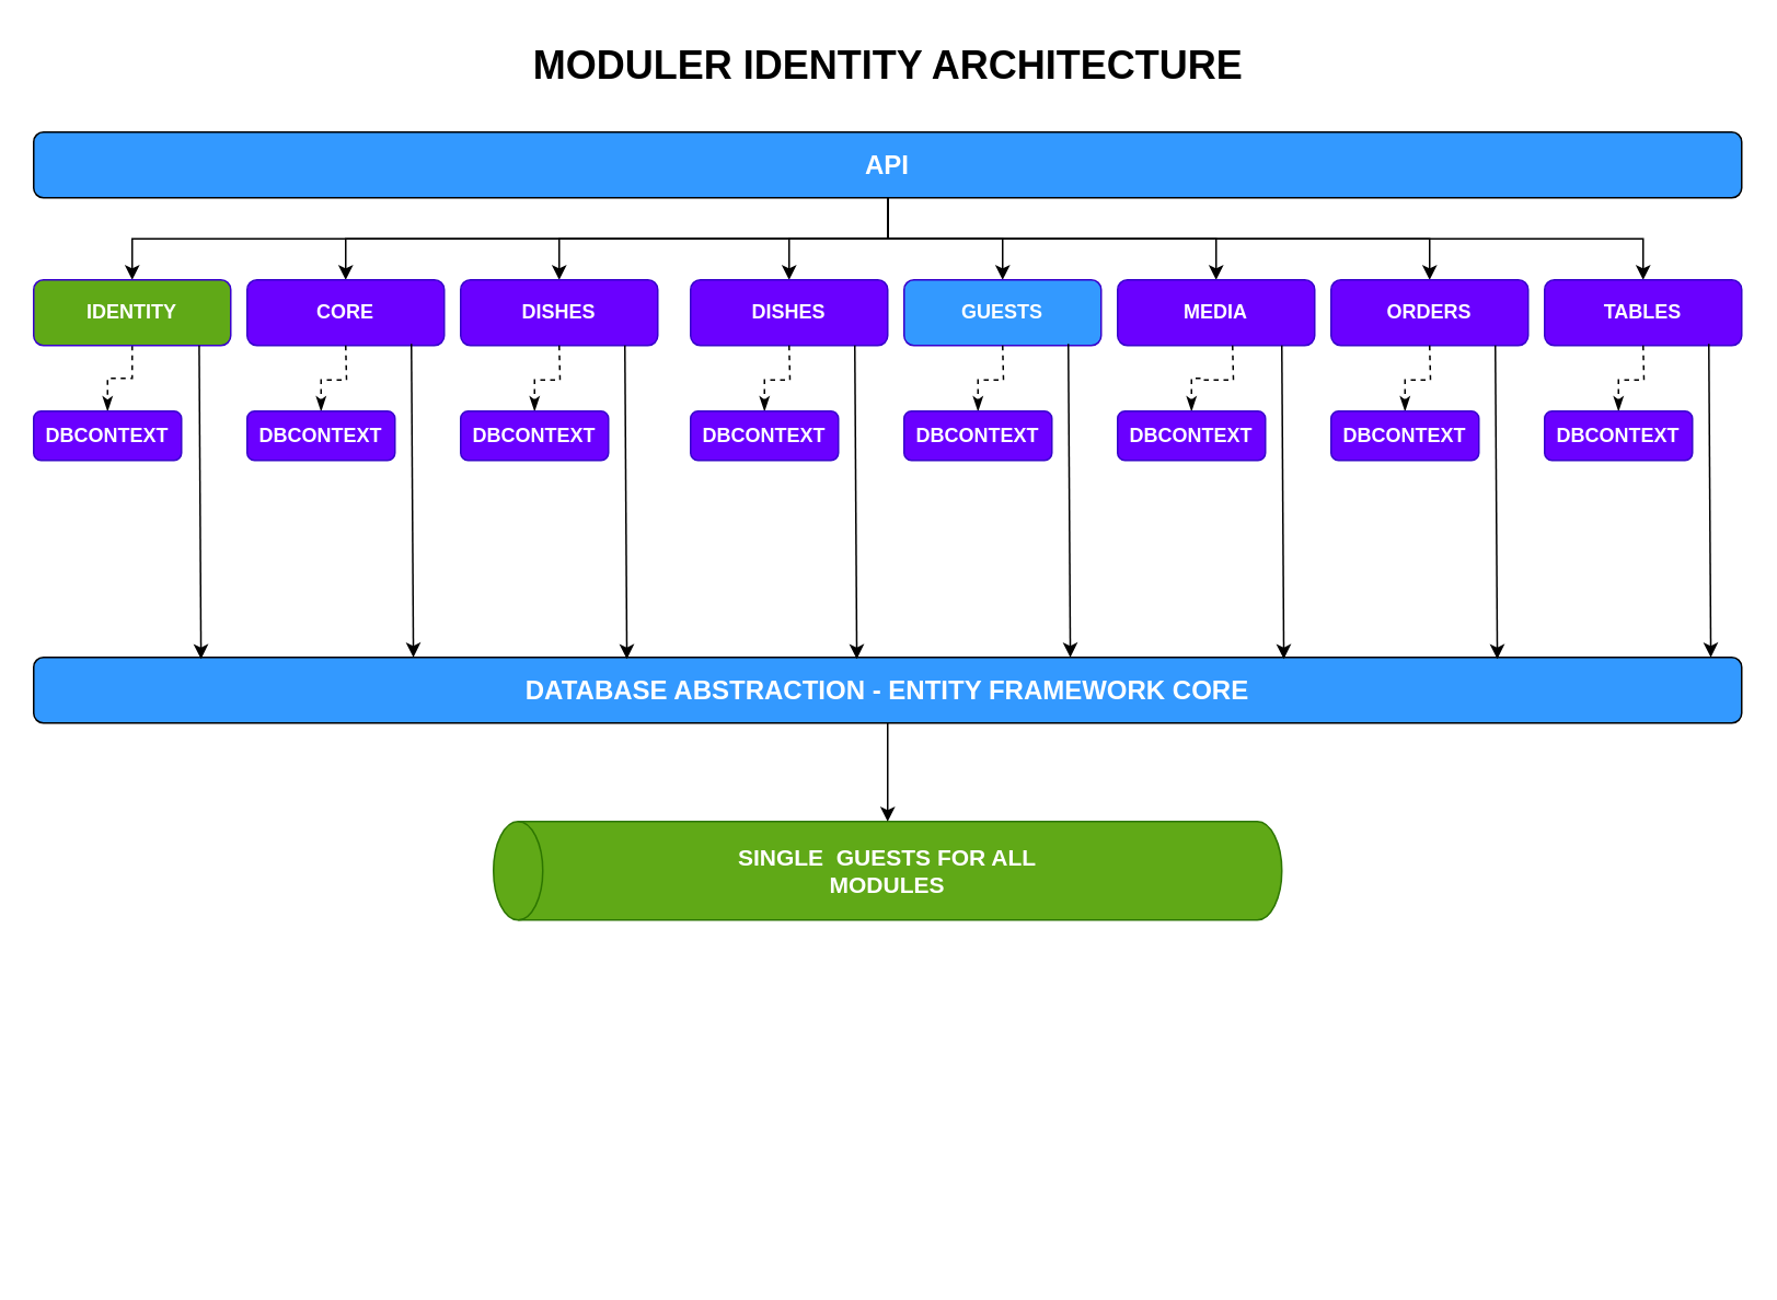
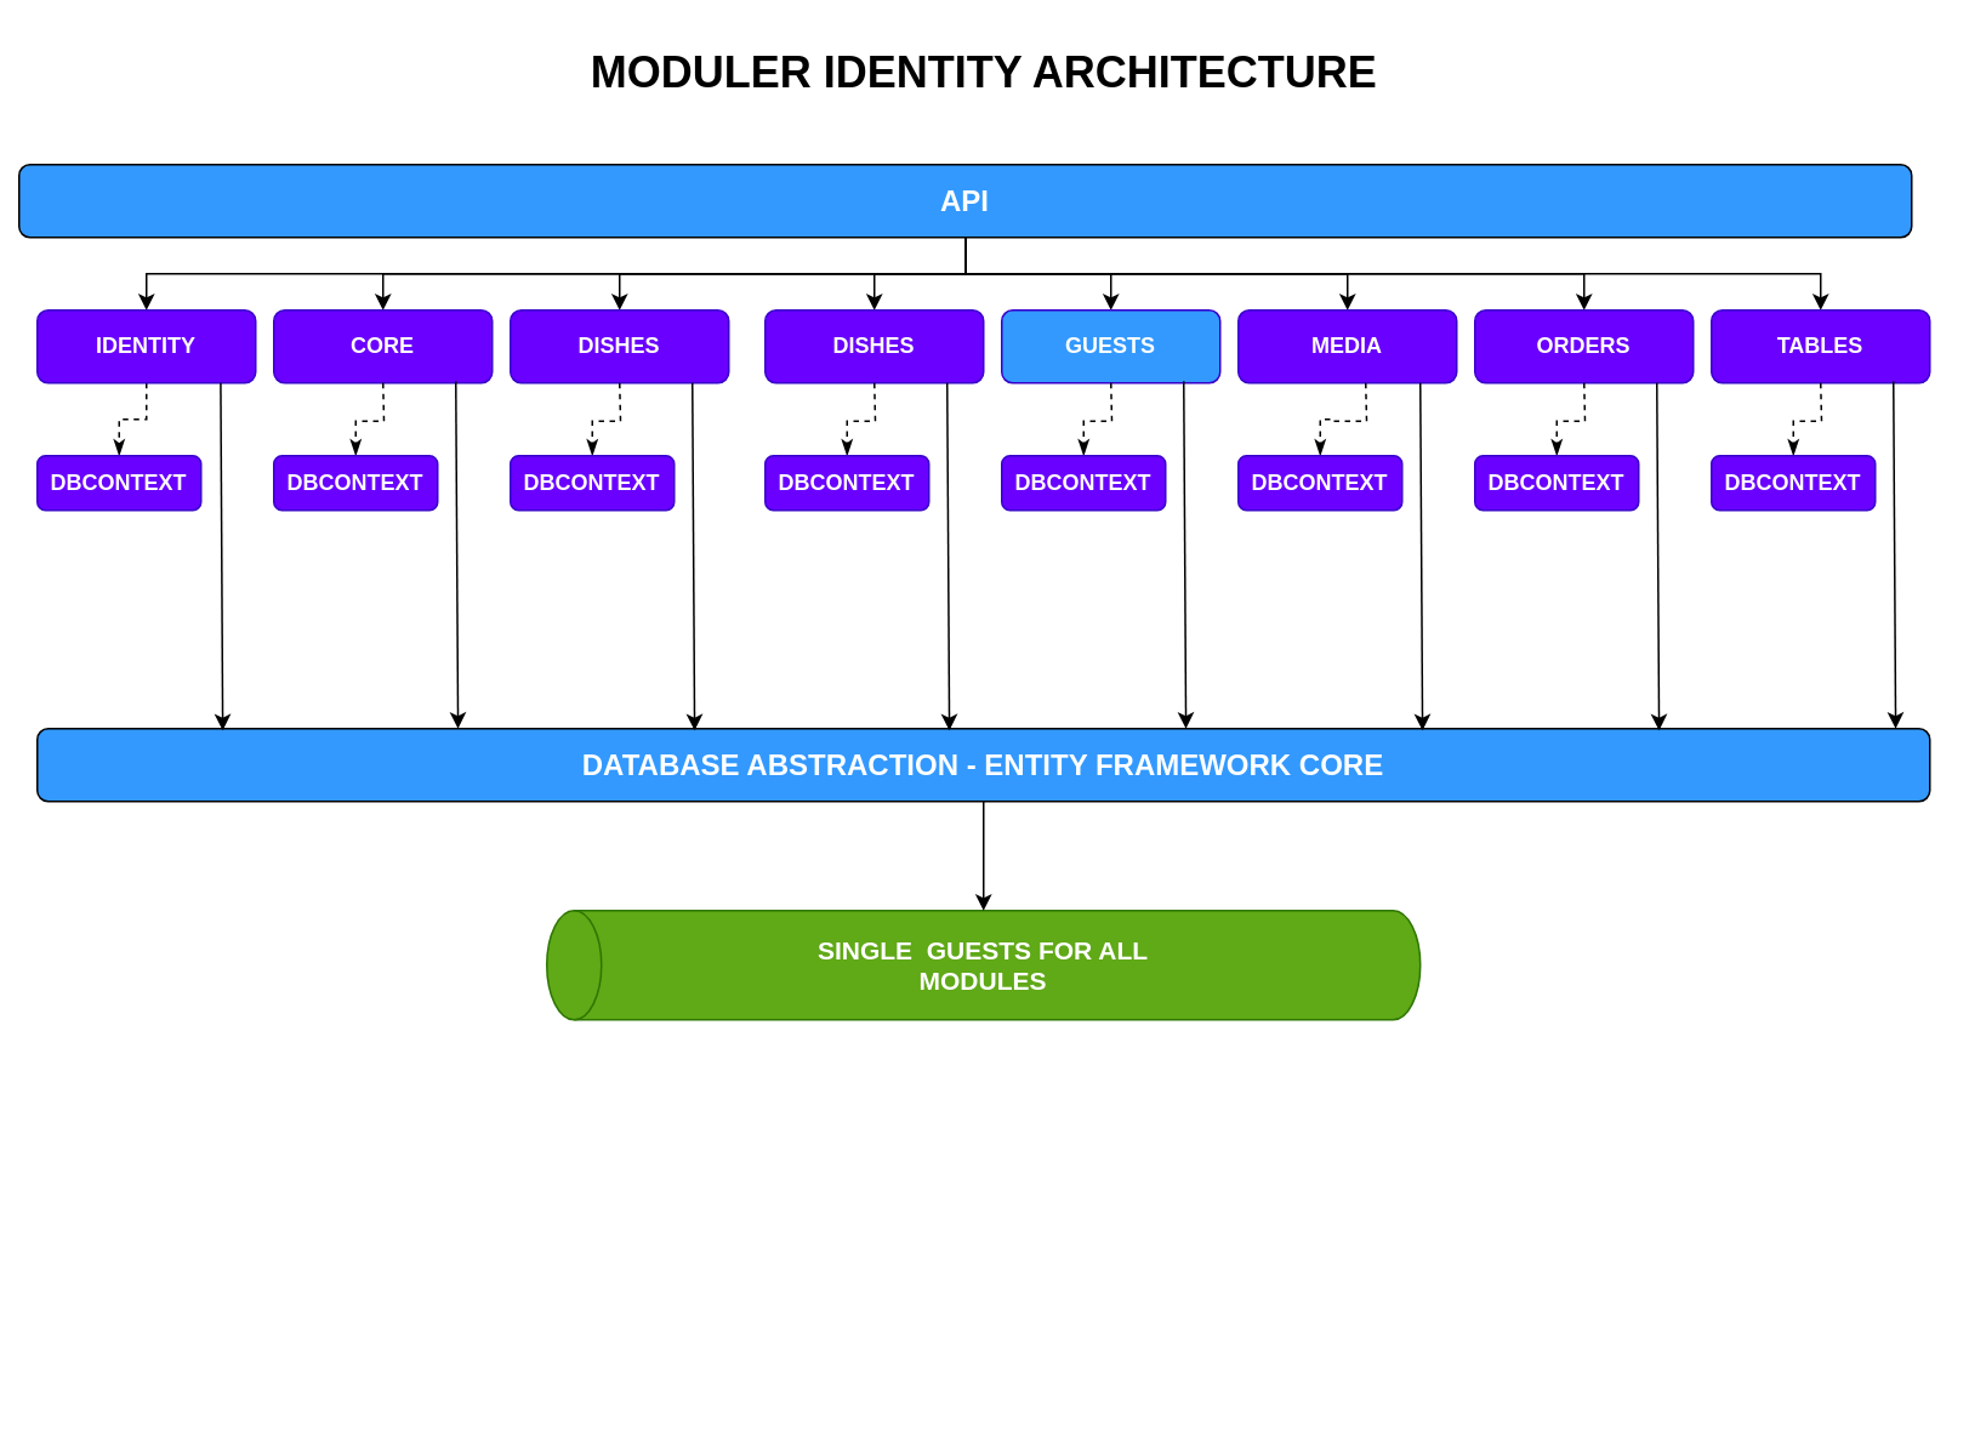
  <mxCell id="0" />
  <mxCell id="1" parent="0" />
  <mxCell id="2" style="edgeStyle=orthogonalEdgeStyle;rounded=0;orthogonalLoop=1;jettySize=auto;html=1;exitX=0.5;exitY=1;exitDx=0;exitDy=0;" edge="1" parent="1" source="10" target="15"><mxGeometry relative="1" as="geometry" /></mxCell>
  <mxCell id="3" style="edgeStyle=orthogonalEdgeStyle;rounded=0;orthogonalLoop=1;jettySize=auto;html=1;entryX=0.5;entryY=0;entryDx=0;entryDy=0;" edge="1" parent="1" source="10" target="16"><mxGeometry relative="1" as="geometry" /></mxCell>
  <mxCell id="4" style="edgeStyle=orthogonalEdgeStyle;rounded=0;orthogonalLoop=1;jettySize=auto;html=1;entryX=0.5;entryY=0;entryDx=0;entryDy=0;" edge="1" parent="1" source="10" target="14"><mxGeometry relative="1" as="geometry" /></mxCell>
  <mxCell id="5" style="edgeStyle=orthogonalEdgeStyle;rounded=0;orthogonalLoop=1;jettySize=auto;html=1;" edge="1" parent="1" source="10" target="13"><mxGeometry relative="1" as="geometry" /></mxCell>
  <mxCell id="6" style="edgeStyle=orthogonalEdgeStyle;rounded=0;orthogonalLoop=1;jettySize=auto;html=1;" edge="1" parent="1" source="10" target="12"><mxGeometry relative="1" as="geometry" /></mxCell>
  <mxCell id="7" style="edgeStyle=orthogonalEdgeStyle;rounded=0;orthogonalLoop=1;jettySize=auto;html=1;entryX=0.5;entryY=0;entryDx=0;entryDy=0;" edge="1" parent="1" source="10" target="17"><mxGeometry relative="1" as="geometry" /></mxCell>
  <mxCell id="8" style="edgeStyle=orthogonalEdgeStyle;rounded=0;orthogonalLoop=1;jettySize=auto;html=1;entryX=0.5;entryY=0;entryDx=0;entryDy=0;" edge="1" parent="1" source="10" target="18"><mxGeometry relative="1" as="geometry" /></mxCell>
  <mxCell id="9" style="edgeStyle=orthogonalEdgeStyle;rounded=0;orthogonalLoop=1;jettySize=auto;html=1;entryX=0.5;entryY=0;entryDx=0;entryDy=0;" edge="1" parent="1" source="10" target="19"><mxGeometry relative="1" as="geometry" /></mxCell>
- <mxCell id="10" value="&lt;font color=&quot;#ffffff&quot; style=&quot;font-size: 16px;&quot;&gt;&lt;b&gt;API&lt;/b&gt;&lt;/font&gt;" style="rounded=1;whiteSpace=wrap;html=1;fillColor=#3399FF;" vertex="1" parent="1"><mxGeometry x="20" y="80" width="1040" height="40" as="geometry" /></mxCell>
+ <mxCell id="10" value="&lt;font color=&quot;#ffffff&quot; style=&quot;font-size: 16px;&quot;&gt;&lt;b&gt;API&lt;/b&gt;&lt;/font&gt;" style="rounded=1;whiteSpace=wrap;html=1;fillColor=#3399FF;" vertex="1" parent="1"><mxGeometry x="10" y="90" width="1040" height="40" as="geometry" /></mxCell>
  <mxCell id="11" style="rounded=0;orthogonalLoop=1;jettySize=auto;html=1;entryX=0.5;entryY=0;entryDx=0;entryDy=0;dashed=1;endArrow=classicThin;endFill=1;edgeStyle=orthogonalEdgeStyle;" edge="1" parent="1" source="12" target="20"><mxGeometry relative="1" as="geometry" /></mxCell>
- <mxCell id="12" value="&lt;b&gt;&lt;font color=&quot;#ffffff&quot;&gt;IDENTITY&lt;/font&gt;&lt;/b&gt;" style="rounded=1;whiteSpace=wrap;html=1;fillColor=#60a917;strokeColor=#3700CC;fontColor=#ffffff;" vertex="1" parent="1"><mxGeometry x="20" y="170" width="120" height="40" as="geometry" /></mxCell>
+ <mxCell id="12" value="&lt;b&gt;&lt;font color=&quot;#ffffff&quot;&gt;IDENTITY&lt;/font&gt;&lt;/b&gt;" style="rounded=1;whiteSpace=wrap;html=1;fillColor=#6a00ff;strokeColor=#3700CC;fontColor=#ffffff;" vertex="1" parent="1"><mxGeometry x="20" y="170" width="120" height="40" as="geometry" /></mxCell>
  <mxCell id="13" value="&lt;b&gt;CORE&lt;/b&gt;" style="rounded=1;whiteSpace=wrap;html=1;fillColor=#6a00ff;strokeColor=#3700CC;fontColor=#ffffff;" vertex="1" parent="1"><mxGeometry x="150" y="170" width="120" height="40" as="geometry" /></mxCell>
  <mxCell id="14" value="&lt;b&gt;DISHES&lt;/b&gt;" style="rounded=1;whiteSpace=wrap;html=1;fillColor=#6a00ff;strokeColor=#3700CC;fontColor=#ffffff;" vertex="1" parent="1"><mxGeometry x="280" y="170" width="120" height="40" as="geometry" /></mxCell>
  <mxCell id="15" value="&lt;b&gt;DISHES&lt;/b&gt;" style="rounded=1;whiteSpace=wrap;html=1;fillColor=#6a00ff;strokeColor=#3700CC;fontColor=#ffffff;" vertex="1" parent="1"><mxGeometry x="420" y="170" width="120" height="40" as="geometry" /></mxCell>
  <mxCell id="16" value="&lt;b&gt;GUESTS&lt;/b&gt;" style="rounded=1;whiteSpace=wrap;html=1;fillColor=#3399ff;strokeColor=#3700CC;fontColor=#ffffff;" vertex="1" parent="1"><mxGeometry x="550" y="170" width="120" height="40" as="geometry" /></mxCell>
  <mxCell id="17" value="&lt;b&gt;MEDIA&lt;/b&gt;" style="rounded=1;whiteSpace=wrap;html=1;fillColor=#6a00ff;strokeColor=#3700CC;fontColor=#ffffff;" vertex="1" parent="1"><mxGeometry x="680" y="170" width="120" height="40" as="geometry" /></mxCell>
  <mxCell id="18" value="&lt;b&gt;ORDERS&lt;/b&gt;" style="rounded=1;whiteSpace=wrap;html=1;fillColor=#6a00ff;strokeColor=#3700CC;fontColor=#ffffff;" vertex="1" parent="1"><mxGeometry x="810" y="170" width="120" height="40" as="geometry" /></mxCell>
  <mxCell id="19" value="&lt;b&gt;TABLES&lt;/b&gt;" style="rounded=1;whiteSpace=wrap;html=1;fillColor=#6a00ff;strokeColor=#3700CC;fontColor=#ffffff;" vertex="1" parent="1"><mxGeometry x="940" y="170" width="120" height="40" as="geometry" /></mxCell>
  <mxCell id="20" value="&lt;b&gt;DBCONTEXT&lt;/b&gt;" style="rounded=1;whiteSpace=wrap;html=1;fillColor=#6a00ff;fontColor=#ffffff;strokeColor=#3700CC;" vertex="1" parent="1"><mxGeometry x="20" y="250" width="90" height="30" as="geometry" /></mxCell>
  <mxCell id="21" style="rounded=0;orthogonalLoop=1;jettySize=auto;html=1;entryX=0.5;entryY=0;entryDx=0;entryDy=0;dashed=1;endArrow=classicThin;endFill=1;edgeStyle=orthogonalEdgeStyle;" edge="1" target="22" parent="1"><mxGeometry relative="1" as="geometry"><mxPoint x="210" y="210" as="sourcePoint" /></mxGeometry></mxCell>
  <mxCell id="22" value="&lt;b&gt;DBCONTEXT&lt;/b&gt;" style="rounded=1;whiteSpace=wrap;html=1;fillColor=#6a00ff;fontColor=#ffffff;strokeColor=#3700CC;" vertex="1" parent="1"><mxGeometry x="150" y="250" width="90" height="30" as="geometry" /></mxCell>
  <mxCell id="23" style="rounded=0;orthogonalLoop=1;jettySize=auto;html=1;entryX=0.5;entryY=0;entryDx=0;entryDy=0;dashed=1;endArrow=classicThin;endFill=1;edgeStyle=orthogonalEdgeStyle;" edge="1" target="24" parent="1"><mxGeometry relative="1" as="geometry"><mxPoint x="340" y="210" as="sourcePoint" /></mxGeometry></mxCell>
  <mxCell id="24" value="&lt;b&gt;DBCONTEXT&lt;/b&gt;" style="rounded=1;whiteSpace=wrap;html=1;fillColor=#6a00ff;fontColor=#ffffff;strokeColor=#3700CC;" vertex="1" parent="1"><mxGeometry x="280" y="250" width="90" height="30" as="geometry" /></mxCell>
  <mxCell id="25" style="rounded=0;orthogonalLoop=1;jettySize=auto;html=1;entryX=0.5;entryY=0;entryDx=0;entryDy=0;dashed=1;endArrow=classicThin;endFill=1;edgeStyle=orthogonalEdgeStyle;" edge="1" target="26" parent="1"><mxGeometry relative="1" as="geometry"><mxPoint x="480" y="210" as="sourcePoint" /></mxGeometry></mxCell>
  <mxCell id="26" value="&lt;b&gt;DBCONTEXT&lt;/b&gt;" style="rounded=1;whiteSpace=wrap;html=1;fillColor=#6a00ff;fontColor=#ffffff;strokeColor=#3700CC;" vertex="1" parent="1"><mxGeometry x="420" y="250" width="90" height="30" as="geometry" /></mxCell>
  <mxCell id="27" style="rounded=0;orthogonalLoop=1;jettySize=auto;html=1;entryX=0.5;entryY=0;entryDx=0;entryDy=0;dashed=1;endArrow=classicThin;endFill=1;edgeStyle=orthogonalEdgeStyle;" edge="1" target="28" parent="1"><mxGeometry relative="1" as="geometry"><mxPoint x="610" y="210" as="sourcePoint" /></mxGeometry></mxCell>
  <mxCell id="28" value="&lt;b&gt;DBCONTEXT&lt;/b&gt;" style="rounded=1;whiteSpace=wrap;html=1;fillColor=#6a00ff;fontColor=#ffffff;strokeColor=#3700CC;" vertex="1" parent="1"><mxGeometry x="550" y="250" width="90" height="30" as="geometry" /></mxCell>
  <mxCell id="29" style="rounded=0;orthogonalLoop=1;jettySize=auto;html=1;entryX=0.5;entryY=0;entryDx=0;entryDy=0;dashed=1;endArrow=classicThin;endFill=1;edgeStyle=orthogonalEdgeStyle;" edge="1" target="30" parent="1"><mxGeometry relative="1" as="geometry"><mxPoint x="750" y="210" as="sourcePoint" /></mxGeometry></mxCell>
  <mxCell id="30" value="&lt;b&gt;DBCONTEXT&lt;/b&gt;" style="rounded=1;whiteSpace=wrap;html=1;fillColor=#6a00ff;fontColor=#ffffff;strokeColor=#3700CC;" vertex="1" parent="1"><mxGeometry x="680" y="250" width="90" height="30" as="geometry" /></mxCell>
  <mxCell id="31" style="rounded=0;orthogonalLoop=1;jettySize=auto;html=1;entryX=0.5;entryY=0;entryDx=0;entryDy=0;dashed=1;endArrow=classicThin;endFill=1;edgeStyle=orthogonalEdgeStyle;" edge="1" target="32" parent="1"><mxGeometry relative="1" as="geometry"><mxPoint x="870" y="210" as="sourcePoint" /></mxGeometry></mxCell>
  <mxCell id="32" value="&lt;b&gt;DBCONTEXT&lt;/b&gt;" style="rounded=1;whiteSpace=wrap;html=1;fillColor=#6a00ff;fontColor=#ffffff;strokeColor=#3700CC;" vertex="1" parent="1"><mxGeometry x="810" y="250" width="90" height="30" as="geometry" /></mxCell>
  <mxCell id="33" style="rounded=0;orthogonalLoop=1;jettySize=auto;html=1;entryX=0.5;entryY=0;entryDx=0;entryDy=0;dashed=1;endArrow=classicThin;endFill=1;edgeStyle=orthogonalEdgeStyle;" edge="1" target="34" parent="1"><mxGeometry relative="1" as="geometry"><mxPoint x="1000" y="210" as="sourcePoint" /></mxGeometry></mxCell>
  <mxCell id="34" value="&lt;b&gt;DBCONTEXT&lt;/b&gt;" style="rounded=1;whiteSpace=wrap;html=1;fillColor=#6a00ff;fontColor=#ffffff;strokeColor=#3700CC;" vertex="1" parent="1"><mxGeometry x="940" y="250" width="90" height="30" as="geometry" /></mxCell>
  <mxCell id="35" value="&lt;font color=&quot;#ffffff&quot; style=&quot;font-size: 16px;&quot;&gt;&lt;b&gt;DATABASE ABSTRACTION - ENTITY FRAMEWORK CORE&lt;/b&gt;&lt;/font&gt;" style="rounded=1;whiteSpace=wrap;html=1;fillColor=#3399FF;" vertex="1" parent="1"><mxGeometry x="20" y="400" width="1040" height="40" as="geometry" /></mxCell>
  <mxCell id="36" style="rounded=0;orthogonalLoop=1;jettySize=auto;html=1;entryX=0.098;entryY=0.025;entryDx=0;entryDy=0;entryPerimeter=0;" edge="1" parent="1" target="35"><mxGeometry relative="1" as="geometry"><mxPoint x="120.779" y="210" as="sourcePoint" /><mxPoint x="120" y="390" as="targetPoint" /></mxGeometry></mxCell>
  <mxCell id="37" style="rounded=0;orthogonalLoop=1;jettySize=auto;html=1;entryX=0.098;entryY=0.025;entryDx=0;entryDy=0;entryPerimeter=0;" edge="1" parent="1"><mxGeometry relative="1" as="geometry"><mxPoint x="249.999" y="209" as="sourcePoint" /><mxPoint x="251.22" y="400" as="targetPoint" /></mxGeometry></mxCell>
  <mxCell id="38" style="rounded=0;orthogonalLoop=1;jettySize=auto;html=1;entryX=0.098;entryY=0.025;entryDx=0;entryDy=0;entryPerimeter=0;" edge="1" parent="1"><mxGeometry relative="1" as="geometry"><mxPoint x="379.999" y="210" as="sourcePoint" /><mxPoint x="381.22" y="401" as="targetPoint" /></mxGeometry></mxCell>
  <mxCell id="39" style="rounded=0;orthogonalLoop=1;jettySize=auto;html=1;entryX=0.098;entryY=0.025;entryDx=0;entryDy=0;entryPerimeter=0;" edge="1" parent="1"><mxGeometry relative="1" as="geometry"><mxPoint x="519.999" y="210" as="sourcePoint" /><mxPoint x="521.22" y="401" as="targetPoint" /></mxGeometry></mxCell>
  <mxCell id="40" style="rounded=0;orthogonalLoop=1;jettySize=auto;html=1;entryX=0.098;entryY=0.025;entryDx=0;entryDy=0;entryPerimeter=0;" edge="1" parent="1"><mxGeometry relative="1" as="geometry"><mxPoint x="649.999" y="209" as="sourcePoint" /><mxPoint x="651.22" y="400" as="targetPoint" /></mxGeometry></mxCell>
  <mxCell id="41" style="rounded=0;orthogonalLoop=1;jettySize=auto;html=1;entryX=0.098;entryY=0.025;entryDx=0;entryDy=0;entryPerimeter=0;" edge="1" parent="1"><mxGeometry relative="1" as="geometry"><mxPoint x="779.999" y="210" as="sourcePoint" /><mxPoint x="781.22" y="401" as="targetPoint" /></mxGeometry></mxCell>
  <mxCell id="42" style="rounded=0;orthogonalLoop=1;jettySize=auto;html=1;entryX=0.098;entryY=0.025;entryDx=0;entryDy=0;entryPerimeter=0;" edge="1" parent="1"><mxGeometry relative="1" as="geometry"><mxPoint x="909.999" y="210" as="sourcePoint" /><mxPoint x="911.22" y="401" as="targetPoint" /></mxGeometry></mxCell>
  <mxCell id="43" style="rounded=0;orthogonalLoop=1;jettySize=auto;html=1;entryX=0.098;entryY=0.025;entryDx=0;entryDy=0;entryPerimeter=0;" edge="1" parent="1"><mxGeometry relative="1" as="geometry"><mxPoint x="1039.999" y="209" as="sourcePoint" /><mxPoint x="1041.22" y="400" as="targetPoint" /></mxGeometry></mxCell>
  <mxCell id="44" value="" style="shape=cylinder3;whiteSpace=wrap;html=1;boundedLbl=1;backgroundOutline=1;size=15;rotation=-90;fillColor=#60a917;fontColor=#ffffff;strokeColor=#2D7600;" vertex="1" parent="1"><mxGeometry x="510" y="290" width="60" height="480" as="geometry" /></mxCell>
  <mxCell id="45" value="&lt;b&gt;&lt;font color=&quot;#ffffff&quot; style=&quot;font-size: 14px;&quot;&gt;SINGLE&amp;nbsp; GUESTS FOR ALL MODULES&lt;/font&gt;&lt;/b&gt;" style="text;html=1;align=center;verticalAlign=middle;whiteSpace=wrap;rounded=0;" vertex="1" parent="1"><mxGeometry x="415" y="515" width="250" height="30" as="geometry" /></mxCell>
  <mxCell id="46" style="edgeStyle=orthogonalEdgeStyle;rounded=0;orthogonalLoop=1;jettySize=auto;html=1;entryX=1;entryY=0.5;entryDx=0;entryDy=0;entryPerimeter=0;" edge="1" parent="1" source="35" target="44"><mxGeometry relative="1" as="geometry" /></mxCell>
  <mxCell id="47" value="MODULER IDENTITY ARCHITECTURE" style="text;strokeColor=none;fillColor=none;html=1;fontSize=24;fontStyle=1;verticalAlign=middle;align=center;" vertex="1" parent="1"><mxGeometry x="230" y="20" width="620" height="40" as="geometry" /></mxCell>
